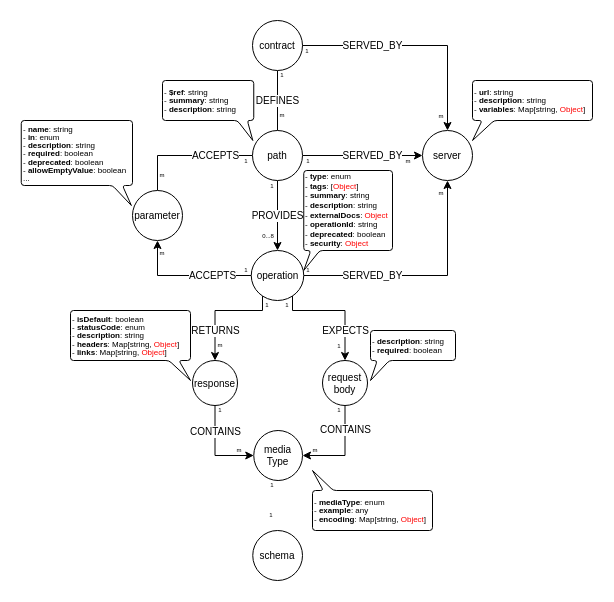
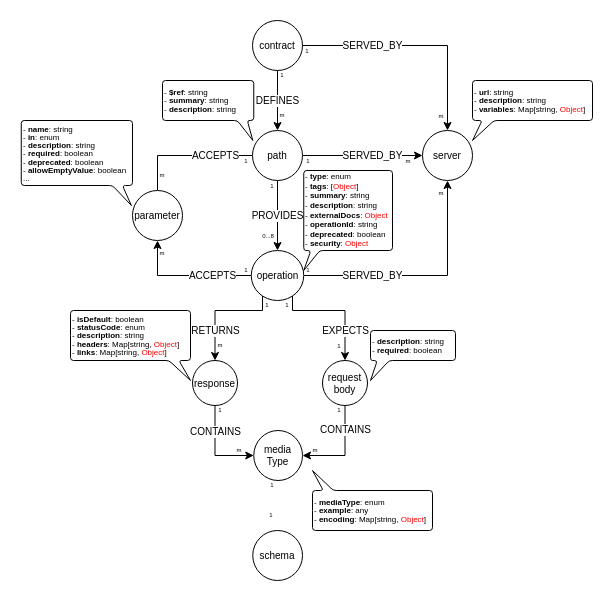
  <mxCell id="0" />
  <mxCell id="1" parent="0" />
- <mxCell id="2" value="DEFINES" style="edgeStyle=orthogonalEdgeStyle;rounded=0;orthogonalLoop=1;jettySize=auto;html=1;entryX=0.5;entryY=0;entryDx=0;entryDy=0;fontSize=10;endArrow=none;" parent="1" source="3" target="9" edge="1"><mxGeometry x="0.008" relative="1" as="geometry"><mxPoint as="offset" /></mxGeometry></mxCell>
+ <mxCell id="2" value="DEFINES" style="edgeStyle=orthogonalEdgeStyle;rounded=0;orthogonalLoop=1;jettySize=auto;html=1;entryX=0.5;entryY=0;entryDx=0;entryDy=0;fontSize=10;" parent="1" source="3" target="9" edge="1"><mxGeometry x="0.008" relative="1" as="geometry"><mxPoint as="offset" /></mxGeometry></mxCell>
  <mxCell id="3" value="contract" style="ellipse;whiteSpace=wrap;html=1;aspect=fixed;fontSize=10;" parent="1" vertex="1"><mxGeometry x="252" y="20" width="50" height="50" as="geometry" /></mxCell>
  <mxCell id="4" value="server" style="ellipse;whiteSpace=wrap;html=1;fontSize=10;" parent="1" vertex="1"><mxGeometry x="422" y="130" width="50" height="50" as="geometry" /></mxCell>
  <mxCell id="5" value="SERVED_BY" style="endArrow=classic;html=1;rounded=0;exitX=1;exitY=0.5;exitDx=0;exitDy=0;entryX=0.5;entryY=0;entryDx=0;entryDy=0;fontSize=10;edgeStyle=orthogonalEdgeStyle;" parent="1" source="3" target="4" edge="1"><mxGeometry x="-0.393" width="50" height="50" relative="1" as="geometry"><mxPoint x="452" y="190" as="sourcePoint" /><mxPoint x="502" y="140" as="targetPoint" /><mxPoint as="offset" /></mxGeometry></mxCell>
  <mxCell id="6" value="SERVED_BY" style="edgeStyle=orthogonalEdgeStyle;rounded=0;orthogonalLoop=1;jettySize=auto;html=1;entryX=0;entryY=0.5;entryDx=0;entryDy=0;fontSize=10;" parent="1" source="9" target="4" edge="1"><mxGeometry x="0.167" relative="1" as="geometry"><mxPoint as="offset" /></mxGeometry></mxCell>
  <mxCell id="7" value="PROVIDES" style="edgeStyle=orthogonalEdgeStyle;rounded=0;orthogonalLoop=1;jettySize=auto;html=1;fontSize=10;" parent="1" source="9" target="15" edge="1"><mxGeometry relative="1" as="geometry" /></mxCell>
  <mxCell id="8" value="ACCEPTS" style="edgeStyle=orthogonalEdgeStyle;rounded=0;orthogonalLoop=1;jettySize=auto;html=1;entryX=0.5;entryY=0;entryDx=0;entryDy=0;fontSize=10;endArrow=none;" parent="1" source="9" target="10" edge="1"><mxGeometry x="-0.429" relative="1" as="geometry"><mxPoint as="offset" /></mxGeometry></mxCell>
  <mxCell id="9" value="path" style="ellipse;whiteSpace=wrap;html=1;fontSize=10;" parent="1" vertex="1"><mxGeometry x="252" y="130" width="50" height="50" as="geometry" /></mxCell>
  <mxCell id="10" value="parameter" style="ellipse;whiteSpace=wrap;html=1;fontSize=10;" parent="1" vertex="1"><mxGeometry x="132" y="190" width="50" height="50" as="geometry" /></mxCell>
  <mxCell id="11" value="ACCEPTS" style="edgeStyle=orthogonalEdgeStyle;rounded=0;orthogonalLoop=1;jettySize=auto;html=1;entryX=0.5;entryY=1;entryDx=0;entryDy=0;fontSize=10;" parent="1" source="15" target="10" edge="1"><mxGeometry x="-0.398" relative="1" as="geometry"><mxPoint as="offset" /></mxGeometry></mxCell>
  <mxCell id="12" value="RETURNS" style="edgeStyle=orthogonalEdgeStyle;rounded=0;orthogonalLoop=1;jettySize=auto;html=1;fontSize=10;entryX=0.5;entryY=0;entryDx=0;entryDy=0;" parent="1" source="15" target="17" edge="1"><mxGeometry x="0.473" relative="1" as="geometry"><Array as="points"><mxPoint x="262" y="310" /><mxPoint x="215" y="310" /></Array><mxPoint as="offset" /></mxGeometry></mxCell>
  <mxCell id="13" value="SERVED_BY" style="edgeStyle=orthogonalEdgeStyle;rounded=0;orthogonalLoop=1;jettySize=auto;html=1;fontSize=10;" parent="1" source="15" target="4" edge="1"><mxGeometry x="-0.424" relative="1" as="geometry"><mxPoint as="offset" /></mxGeometry></mxCell>
  <mxCell id="14" value="EXPECTS" style="edgeStyle=orthogonalEdgeStyle;rounded=0;orthogonalLoop=1;jettySize=auto;html=1;entryX=0.5;entryY=0;entryDx=0;entryDy=0;fontSize=10;" parent="1" source="15" target="19" edge="1"><mxGeometry x="0.484" relative="1" as="geometry"><Array as="points"><mxPoint x="292" y="310" /><mxPoint x="345" y="310" /></Array><mxPoint as="offset" /></mxGeometry></mxCell>
  <mxCell id="15" value="operation" style="ellipse;whiteSpace=wrap;html=1;fontSize=10;" parent="1" vertex="1"><mxGeometry x="250.75" y="250" width="52.5" height="50" as="geometry" /></mxCell>
  <mxCell id="16" value="CONTAINS" style="edgeStyle=orthogonalEdgeStyle;rounded=0;orthogonalLoop=1;jettySize=auto;html=1;entryX=0;entryY=0.5;entryDx=0;entryDy=0;exitX=0.5;exitY=1;exitDx=0;exitDy=0;fontSize=10;" parent="1" source="17" target="20" edge="1"><mxGeometry x="-0.417" relative="1" as="geometry"><mxPoint as="offset" /></mxGeometry></mxCell>
  <mxCell id="17" value="response" style="ellipse;whiteSpace=wrap;html=1;fontSize=10;" parent="1" vertex="1"><mxGeometry x="192" y="360" width="45" height="45" as="geometry" /></mxCell>
  <mxCell id="18" value="CONTAINS" style="edgeStyle=orthogonalEdgeStyle;rounded=0;orthogonalLoop=1;jettySize=auto;html=1;entryX=1;entryY=0.5;entryDx=0;entryDy=0;exitX=0.5;exitY=1;exitDx=0;exitDy=0;fontSize=10;" parent="1" source="19" target="20" edge="1"><mxGeometry x="-0.487" relative="1" as="geometry"><mxPoint as="offset" /></mxGeometry></mxCell>
  <mxCell id="19" value="request&lt;br style=&quot;font-size: 10px;&quot;&gt;body" style="ellipse;whiteSpace=wrap;html=1;fontSize=10;" parent="1" vertex="1"><mxGeometry x="322" y="360" width="45" height="45" as="geometry" /></mxCell>
  <mxCell id="20" value="media&lt;br style=&quot;font-size: 10px;&quot;&gt;Type" style="ellipse;whiteSpace=wrap;html=1;fontSize=10;" parent="1" vertex="1"><mxGeometry x="253.25" y="430" width="48.75" height="50" as="geometry" /></mxCell>
  <mxCell id="21" value="schema" style="ellipse;whiteSpace=wrap;html=1;fontSize=10;" parent="1" vertex="1"><mxGeometry x="252.25" y="530" width="49.75" height="50" as="geometry" /></mxCell>
  <mxCell id="22" value="&lt;p style=&quot;line-height: 60%;&quot;&gt;&lt;font style=&quot;font-size: 8px;&quot;&gt;&lt;span style=&quot;border-color: var(--border-color); background-color: initial;&quot;&gt;- &lt;b&gt;$ref&lt;/b&gt;&lt;/span&gt;: string&lt;br style=&quot;border-color: var(--border-color);&quot;&gt;&lt;span style=&quot;border-color: var(--border-color); background-color: initial;&quot;&gt;- &lt;b&gt;summary&lt;/b&gt;&lt;/span&gt;&lt;span style=&quot;border-color: var(--border-color); background-color: initial;&quot;&gt;: string&lt;/span&gt;&lt;br style=&quot;border-color: var(--border-color);&quot;&gt;&lt;span style=&quot;border-color: var(--border-color); background-color: initial;&quot;&gt;- &lt;b&gt;description&lt;/b&gt;&lt;/span&gt;&lt;span style=&quot;border-color: var(--border-color); background-color: initial;&quot;&gt;: string&lt;/span&gt;&lt;/font&gt;&lt;/p&gt;" style="shape=callout;whiteSpace=wrap;html=1;perimeter=calloutPerimeter;rounded=1;base=10;size=20;position=0.82;arcSize=6;position2=0.99;align=left;" parent="1" vertex="1"><mxGeometry x="162" y="80" width="91.25" height="60" as="geometry" /></mxCell>
  <mxCell id="23" value="&lt;p style=&quot;line-height: 60%;&quot;&gt;&lt;span style=&quot;font-size: 8px;&quot;&gt;- &lt;b&gt;name&lt;/b&gt;: string&lt;br&gt;- &lt;b&gt;in&lt;/b&gt;: enum&lt;br&gt;- &lt;b&gt;description&lt;/b&gt;: string&lt;br&gt;- &lt;b&gt;required&lt;/b&gt;: boolean&lt;br&gt;- &lt;b&gt;deprecated&lt;/b&gt;: boolean&lt;br&gt;- &lt;b&gt;allowEmptyValue&lt;/b&gt;: boolean&lt;br&gt;...&lt;/span&gt;&lt;/p&gt;" style="shape=callout;whiteSpace=wrap;html=1;perimeter=calloutPerimeter;rounded=1;base=10;size=20;position=0.82;arcSize=6;position2=0.99;align=left;" parent="1" vertex="1"><mxGeometry x="20.75" y="120" width="111.25" height="85" as="geometry" /></mxCell>
  <mxCell id="24" value="&lt;p style=&quot;line-height: 60%;&quot;&gt;&lt;font style=&quot;font-size: 8px;&quot;&gt;&lt;span style=&quot;border-color: var(--border-color); background-color: initial;&quot;&gt;- &lt;b&gt;url&lt;/b&gt;: &lt;/span&gt;&lt;span style=&quot;border-color: var(--border-color); background-color: initial;&quot;&gt;string&lt;br&gt;&lt;/span&gt;- &lt;b&gt;description&lt;/b&gt;: string&lt;br&gt;- &lt;b&gt;variables&lt;/b&gt;: Map[string, &lt;font color=&quot;#ff0000&quot;&gt;Object&lt;/font&gt;]&lt;br&gt;&lt;/font&gt;&lt;/p&gt;" style="shape=callout;whiteSpace=wrap;html=1;perimeter=calloutPerimeter;rounded=1;base=12;size=20;position=0.08;arcSize=6;position2=0;align=left;" parent="1" vertex="1"><mxGeometry x="472" y="80" width="120" height="60" as="geometry" /></mxCell>
  <mxCell id="25" value="&lt;p style=&quot;line-height: 20%; font-size: 8px;&quot;&gt;&lt;font style=&quot;font-size: 8px;&quot;&gt;- &lt;b&gt;type&lt;/b&gt;: enum&lt;/font&gt;&lt;/p&gt;&lt;p style=&quot;line-height: 20%; font-size: 8px;&quot;&gt;&lt;font style=&quot;font-size: 8px;&quot;&gt;- &lt;b&gt;tags&lt;/b&gt;: [&lt;font color=&quot;#ff0000&quot;&gt;Object&lt;/font&gt;]&lt;/font&gt;&lt;/p&gt;&lt;p style=&quot;line-height: 20%; font-size: 8px;&quot;&gt;&lt;font style=&quot;font-size: 8px;&quot;&gt;- &lt;b&gt;summary&lt;/b&gt;: string&lt;/font&gt;&lt;/p&gt;&lt;p style=&quot;line-height: 20%; font-size: 8px;&quot;&gt;&lt;font style=&quot;font-size: 8px;&quot;&gt;- &lt;b&gt;description&lt;/b&gt;: string&lt;/font&gt;&lt;/p&gt;&lt;p style=&quot;line-height: 20%; font-size: 8px;&quot;&gt;&lt;font style=&quot;font-size: 8px;&quot;&gt;- &lt;b&gt;externalDocs&lt;/b&gt;: &lt;font color=&quot;#ff0000&quot;&gt;Object&lt;/font&gt;&lt;/font&gt;&lt;/p&gt;&lt;p style=&quot;line-height: 20%; font-size: 8px;&quot;&gt;&lt;font style=&quot;font-size: 8px;&quot;&gt;- &lt;b&gt;operationId&lt;/b&gt;: string&lt;/font&gt;&lt;/p&gt;&lt;p style=&quot;line-height: 20%; font-size: 8px;&quot;&gt;&lt;font style=&quot;font-size: 8px;&quot;&gt;- &lt;b&gt;deprecated&lt;/b&gt;: boolean&lt;/font&gt;&lt;/p&gt;&lt;p style=&quot;line-height: 20%; font-size: 8px;&quot;&gt;&lt;font style=&quot;font-size: 8px;&quot;&gt;- &lt;b&gt;security&lt;/b&gt;: &lt;font color=&quot;#ff0000&quot;&gt;Object&lt;/font&gt;&lt;/font&gt;&lt;/p&gt;" style="shape=callout;whiteSpace=wrap;html=1;perimeter=calloutPerimeter;rounded=1;base=9;size=20;position=0.08;arcSize=6;position2=0;align=left;" parent="1" vertex="1"><mxGeometry x="303.25" y="170" width="88.75" height="100" as="geometry" /></mxCell>
  <mxCell id="26" value="&lt;p style=&quot;line-height: 60%;&quot;&gt;&lt;font style=&quot;font-size: 8px;&quot;&gt;- &lt;b&gt;description&lt;/b&gt;: string&lt;br&gt;- &lt;b&gt;required&lt;/b&gt;: boolean&lt;/font&gt;&lt;/p&gt;" style="shape=callout;whiteSpace=wrap;html=1;perimeter=calloutPerimeter;rounded=1;base=12;size=20;position=0.08;arcSize=6;position2=0;align=left;" parent="1" vertex="1"><mxGeometry x="370" y="330" width="85" height="50" as="geometry" /></mxCell>
  <mxCell id="27" value="&lt;p style=&quot;line-height: 60%;&quot;&gt;&lt;span style=&quot;font-size: 8px;&quot;&gt;- &lt;b&gt;isDefault&lt;/b&gt;: boolean&lt;br&gt;- &lt;b&gt;statusCode&lt;/b&gt;: enum&lt;br&gt;- &lt;b&gt;description&lt;/b&gt;: string&lt;br&gt;- &lt;b&gt;headers&lt;/b&gt;: Map[string, &lt;font color=&quot;#ff0000&quot;&gt;Object&lt;/font&gt;]&lt;br&gt;- &lt;b&gt;links&lt;/b&gt;: Map[string, &lt;font color=&quot;#ff0000&quot;&gt;Object&lt;/font&gt;]&lt;/span&gt;&lt;/p&gt;" style="shape=callout;whiteSpace=wrap;html=1;perimeter=calloutPerimeter;rounded=1;base=10;size=20;position=0.82;arcSize=6;position2=1;align=left;" parent="1" vertex="1"><mxGeometry x="70" y="310" width="120" height="70" as="geometry" /></mxCell>
  <mxCell id="28" value="&lt;p style=&quot;line-height: 60%;&quot;&gt;&lt;span style=&quot;font-size: 8px; background-color: initial;&quot;&gt;- &lt;b&gt;mediaType&lt;/b&gt;: enum&lt;br&gt;- &lt;/span&gt;&lt;b style=&quot;font-size: 8px; background-color: initial;&quot;&gt;example&lt;/b&gt;&lt;span style=&quot;font-size: 8px; background-color: initial;&quot;&gt;: any&lt;br&gt;&lt;/span&gt;&lt;span style=&quot;font-size: 8px; background-color: initial;&quot;&gt;- &lt;/span&gt;&lt;b style=&quot;font-size: 8px; background-color: initial;&quot;&gt;encoding&lt;/b&gt;&lt;span style=&quot;font-size: 8px; background-color: initial;&quot;&gt;: Map[string, &lt;/span&gt;&lt;font style=&quot;font-size: 8px; background-color: initial;&quot; color=&quot;#ff0000&quot;&gt;Object&lt;/font&gt;&lt;span style=&quot;font-size: 8px; background-color: initial;&quot;&gt;]&lt;/span&gt;&lt;/p&gt;" style="shape=callout;whiteSpace=wrap;html=1;perimeter=calloutPerimeter;rounded=1;base=10;size=20;position=0.09;arcSize=6;position2=0;align=left;flipH=0;flipV=1;" parent="1" vertex="1"><mxGeometry x="312" y="470" width="120" height="60" as="geometry" /></mxCell>
  <mxCell id="29" value="1" style="text;html=1;strokeColor=none;fillColor=none;align=center;verticalAlign=middle;whiteSpace=wrap;rounded=0;fontSize=6;" vertex="1" parent="1"><mxGeometry x="277" y="70" width="10" height="10" as="geometry" /></mxCell>
  <mxCell id="30" value="m" style="text;html=1;strokeColor=none;fillColor=none;align=center;verticalAlign=middle;whiteSpace=wrap;rounded=0;fontSize=6;" vertex="1" parent="1"><mxGeometry x="277" y="110" width="10" height="10" as="geometry" /></mxCell>
  <mxCell id="31" value="1" style="text;html=1;strokeColor=none;fillColor=none;align=center;verticalAlign=middle;whiteSpace=wrap;rounded=0;fontSize=6;" vertex="1" parent="1"><mxGeometry x="302" y="46" width="10" height="10" as="geometry" /></mxCell>
  <mxCell id="32" value="m" style="text;html=1;strokeColor=none;fillColor=none;align=center;verticalAlign=middle;whiteSpace=wrap;rounded=0;fontSize=6;" vertex="1" parent="1"><mxGeometry x="436" y="111" width="10" height="10" as="geometry" /></mxCell>
  <mxCell id="33" value="0...8" style="text;html=1;strokeColor=none;fillColor=none;align=center;verticalAlign=middle;whiteSpace=wrap;rounded=0;fontSize=6;" vertex="1" parent="1"><mxGeometry x="262" y="231" width="12" height="10" as="geometry" /></mxCell>
  <mxCell id="34" value="1" style="text;html=1;strokeColor=none;fillColor=none;align=center;verticalAlign=middle;whiteSpace=wrap;rounded=0;fontSize=6;" vertex="1" parent="1"><mxGeometry x="267" y="181" width="10" height="10" as="geometry" /></mxCell>
  <mxCell id="35" value="1" style="text;html=1;strokeColor=none;fillColor=none;align=center;verticalAlign=middle;whiteSpace=wrap;rounded=0;fontSize=6;" vertex="1" parent="1"><mxGeometry x="240.75" y="155.5" width="10" height="10" as="geometry" /></mxCell>
  <mxCell id="36" value="m" style="text;html=1;strokeColor=none;fillColor=none;align=center;verticalAlign=middle;whiteSpace=wrap;rounded=0;fontSize=6;" vertex="1" parent="1"><mxGeometry x="157" y="170" width="10" height="10" as="geometry" /></mxCell>
  <mxCell id="37" value="1" style="text;html=1;strokeColor=none;fillColor=none;align=center;verticalAlign=middle;whiteSpace=wrap;rounded=0;fontSize=6;" vertex="1" parent="1"><mxGeometry x="303.25" y="155.5" width="10" height="10" as="geometry" /></mxCell>
  <mxCell id="38" value="m" style="text;html=1;strokeColor=none;fillColor=none;align=center;verticalAlign=middle;whiteSpace=wrap;rounded=0;fontSize=6;" vertex="1" parent="1"><mxGeometry x="403" y="155.5" width="10" height="10" as="geometry" /></mxCell>
  <mxCell id="39" value="m" style="text;html=1;strokeColor=none;fillColor=none;align=center;verticalAlign=middle;whiteSpace=wrap;rounded=0;fontSize=6;" vertex="1" parent="1"><mxGeometry x="157" y="248" width="10" height="10" as="geometry" /></mxCell>
  <mxCell id="40" value="1" style="text;html=1;strokeColor=none;fillColor=none;align=center;verticalAlign=middle;whiteSpace=wrap;rounded=0;fontSize=6;" vertex="1" parent="1"><mxGeometry x="240.75" y="265" width="10" height="10" as="geometry" /></mxCell>
  <mxCell id="41" value="1" style="text;html=1;strokeColor=none;fillColor=none;align=center;verticalAlign=middle;whiteSpace=wrap;rounded=0;fontSize=6;" vertex="1" parent="1"><mxGeometry x="303.25" y="265" width="10" height="10" as="geometry" /></mxCell>
  <mxCell id="42" value="m" style="text;html=1;strokeColor=none;fillColor=none;align=center;verticalAlign=middle;whiteSpace=wrap;rounded=0;fontSize=6;" vertex="1" parent="1"><mxGeometry x="436" y="188" width="10" height="10" as="geometry" /></mxCell>
  <mxCell id="43" value="1" style="text;html=1;strokeColor=none;fillColor=none;align=center;verticalAlign=middle;whiteSpace=wrap;rounded=0;fontSize=6;" vertex="1" parent="1"><mxGeometry x="262" y="300" width="10" height="10" as="geometry" /></mxCell>
  <mxCell id="44" value="1" style="text;html=1;strokeColor=none;fillColor=none;align=center;verticalAlign=middle;whiteSpace=wrap;rounded=0;fontSize=6;" vertex="1" parent="1"><mxGeometry x="282" y="300" width="10" height="10" as="geometry" /></mxCell>
  <mxCell id="45" value="m" style="text;html=1;strokeColor=none;fillColor=none;align=center;verticalAlign=middle;whiteSpace=wrap;rounded=0;fontSize=6;" vertex="1" parent="1"><mxGeometry x="214.5" y="340" width="10" height="10" as="geometry" /></mxCell>
  <mxCell id="46" value="1" style="text;html=1;strokeColor=none;fillColor=none;align=center;verticalAlign=middle;whiteSpace=wrap;rounded=0;fontSize=6;" vertex="1" parent="1"><mxGeometry x="334" y="341" width="10" height="10" as="geometry" /></mxCell>
  <mxCell id="47" value="1" style="text;html=1;strokeColor=none;fillColor=none;align=center;verticalAlign=middle;whiteSpace=wrap;rounded=0;fontSize=6;" vertex="1" parent="1"><mxGeometry x="214.5" y="405" width="10" height="10" as="geometry" /></mxCell>
  <mxCell id="48" value="m" style="text;html=1;strokeColor=none;fillColor=none;align=center;verticalAlign=middle;whiteSpace=wrap;rounded=0;fontSize=6;" vertex="1" parent="1"><mxGeometry x="234" y="445" width="10" height="10" as="geometry" /></mxCell>
  <mxCell id="49" value="1" style="text;html=1;strokeColor=none;fillColor=none;align=center;verticalAlign=middle;whiteSpace=wrap;rounded=0;fontSize=6;" vertex="1" parent="1"><mxGeometry x="334" y="405" width="10" height="10" as="geometry" /></mxCell>
  <mxCell id="50" value="m" style="text;html=1;strokeColor=none;fillColor=none;align=center;verticalAlign=middle;whiteSpace=wrap;rounded=0;fontSize=6;" vertex="1" parent="1"><mxGeometry x="310.25" y="445" width="10" height="10" as="geometry" /></mxCell>
  <mxCell id="51" value="1" style="text;html=1;strokeColor=none;fillColor=none;align=center;verticalAlign=middle;whiteSpace=wrap;rounded=0;fontSize=6;" vertex="1" parent="1"><mxGeometry x="267" y="480" width="10" height="10" as="geometry" /></mxCell>
  <mxCell id="52" value="1" style="text;html=1;strokeColor=none;fillColor=none;align=center;verticalAlign=middle;whiteSpace=wrap;rounded=0;fontSize=6;" vertex="1" parent="1"><mxGeometry x="266" y="510" width="10" height="10" as="geometry" /></mxCell>
